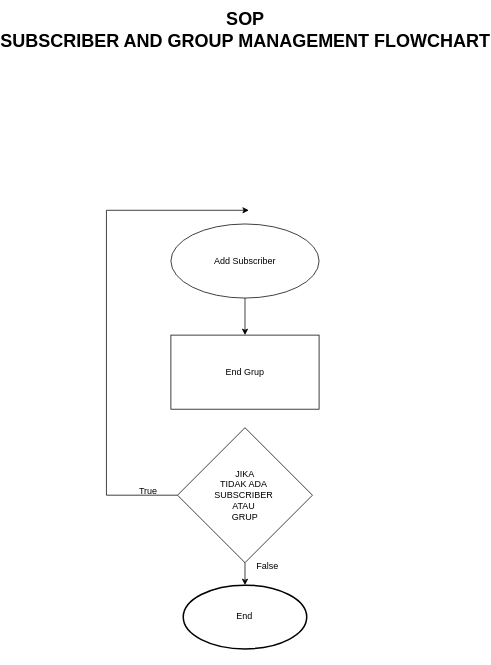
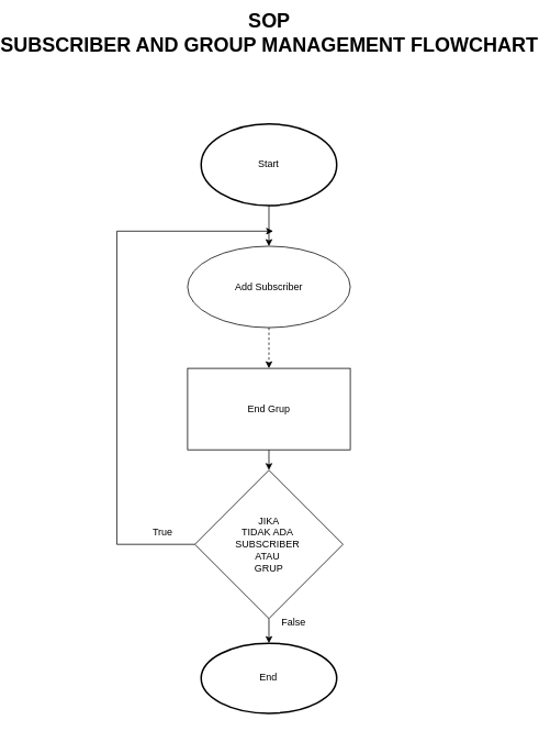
  <mxCell id="0" />
  <mxCell id="1" parent="0" />
  <mxCell id="2" value="SOP&lt;div&gt;SUBSCRIBER AND GROUP MANAGEMENT FLOWCHART&lt;/div&gt;" style="text;strokeColor=none;fillColor=none;html=1;fontSize=24;fontStyle=1;verticalAlign=middle;align=center;" vertex="1" parent="1"><mxGeometry x="155" y="20" width="100" height="40" as="geometry" /></mxCell>
+ <mxCell id="3" style="edgeStyle=orthogonalEdgeStyle;rounded=0;orthogonalLoop=1;jettySize=auto;html=1;exitX=0.5;exitY=1;exitDx=0;exitDy=0;exitPerimeter=0;entryX=0.5;entryY=0;entryDx=0;entryDy=0;" edge="1" parent="1" source="4" target="7"><mxGeometry relative="1" as="geometry"><mxPoint x="204.825" y="290" as="targetPoint" /></mxGeometry></mxCell>
+ <mxCell id="4" value="Start" style="strokeWidth=2;html=1;shape=mxgraph.flowchart.start_1;whiteSpace=wrap;" vertex="1" parent="1"><mxGeometry x="122.471" y="150" width="164.708" height="98.824" as="geometry" /></mxCell>
  <mxCell id="5" value="End" style="strokeWidth=2;html=1;shape=mxgraph.flowchart.start_1;whiteSpace=wrap;" vertex="1" parent="1"><mxGeometry x="122.471" y="779.996" width="164.708" height="85" as="geometry" /></mxCell>
- <mxCell id="6" style="edgeStyle=orthogonalEdgeStyle;rounded=0;orthogonalLoop=1;jettySize=auto;html=1;exitX=0.5;exitY=1;exitDx=0;exitDy=0;entryX=0.5;entryY=0;entryDx=0;entryDy=0;" edge="1" parent="1" source="7" target="9"><mxGeometry relative="1" as="geometry" /></mxCell>
+ <mxCell id="6" style="edgeStyle=orthogonalEdgeStyle;rounded=0;orthogonalLoop=1;jettySize=auto;html=1;exitX=0.5;exitY=1;exitDx=0;exitDy=0;entryX=0.5;entryY=0;entryDx=0;entryDy=0;dashed=1;" edge="1" parent="1" source="7" target="9"><mxGeometry relative="1" as="geometry" /></mxCell>
  <mxCell id="7" value="Add Subscriber" style="ellipse;whiteSpace=wrap;html=1;" vertex="1" parent="1"><mxGeometry x="106" y="298.235" width="197.65" height="98.824" as="geometry" /></mxCell>
+ <mxCell id="8" style="edgeStyle=orthogonalEdgeStyle;rounded=0;orthogonalLoop=1;jettySize=auto;html=1;exitX=0.5;exitY=1;exitDx=0;exitDy=0;entryX=0.5;entryY=0;entryDx=0;entryDy=0;" edge="1" parent="1" source="9" target="11"><mxGeometry relative="1" as="geometry" /></mxCell>
  <mxCell id="9" value="End Grup" style="rounded=0;whiteSpace=wrap;html=1;" vertex="1" parent="1"><mxGeometry x="106" y="446.471" width="197.65" height="98.824" as="geometry" /></mxCell>
  <mxCell id="10" style="edgeStyle=orthogonalEdgeStyle;rounded=0;orthogonalLoop=1;jettySize=auto;html=1;exitX=0;exitY=0.5;exitDx=0;exitDy=0;" edge="1" parent="1" source="11"><mxGeometry relative="1" as="geometry"><mxPoint x="210" y="280" as="targetPoint" /><Array as="points"><mxPoint x="20" y="660" /><mxPoint x="20" y="280" /></Array></mxGeometry></mxCell>
  <mxCell id="11" value="&lt;div&gt;JIKA&lt;/div&gt;TIDAK ADA&amp;nbsp;&lt;div&gt;SUBSCRIBER&amp;nbsp;&lt;/div&gt;&lt;div&gt;ATAU&amp;nbsp;&lt;/div&gt;&lt;div&gt;GRUP&lt;/div&gt;" style="rhombus;whiteSpace=wrap;html=1;" vertex="1" parent="1"><mxGeometry x="114.82" y="570" width="180" height="180" as="geometry" /></mxCell>
  <mxCell id="12" style="edgeStyle=orthogonalEdgeStyle;rounded=0;orthogonalLoop=1;jettySize=auto;html=1;exitX=0.5;exitY=1;exitDx=0;exitDy=0;entryX=0.5;entryY=0;entryDx=0;entryDy=0;entryPerimeter=0;" edge="1" parent="1" source="11" target="5"><mxGeometry relative="1" as="geometry" /></mxCell>
- <mxCell id="13" value="True" style="text;html=1;align=center;verticalAlign=middle;whiteSpace=wrap;rounded=0;" vertex="1" parent="1"><mxGeometry x="46" y="640" width="60" height="30" as="geometry" /></mxCell>
+ <mxCell id="13" value="True" style="text;html=1;align=center;verticalAlign=middle;whiteSpace=wrap;rounded=0;" vertex="1" parent="1"><mxGeometry x="46" y="630" width="60" height="30" as="geometry" /></mxCell>
  <mxCell id="14" value="False" style="text;html=1;align=center;verticalAlign=middle;whiteSpace=wrap;rounded=0;" vertex="1" parent="1"><mxGeometry x="205" y="740" width="60" height="30" as="geometry" /></mxCell>
